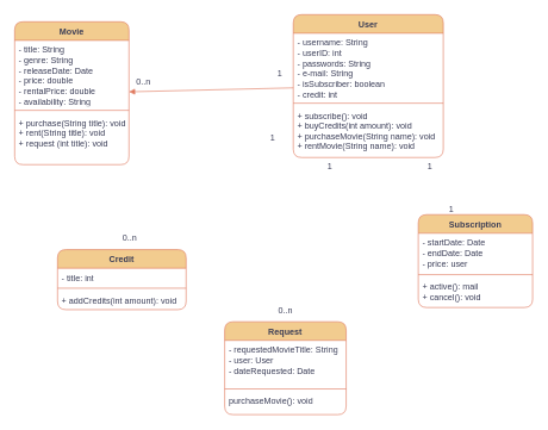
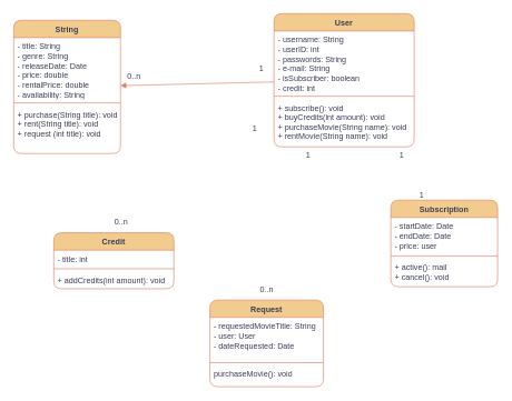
  <mxCell id="0" />
  <mxCell id="1" parent="0" />
- <mxCell id="2" value="Movie" style="swimlane;fontStyle=1;align=center;verticalAlign=top;childLayout=stackLayout;horizontal=1;startSize=26;horizontalStack=0;resizeParent=1;resizeParentMax=0;resizeLast=0;collapsible=1;marginBottom=0;whiteSpace=wrap;html=1;fillColor=#F2CC8F;fontColor=#393C56;strokeColor=#E07A5F;labelBackgroundColor=none;rounded=1;" parent="1" vertex="1"><mxGeometry x="20" y="30" width="160" height="200" as="geometry" /></mxCell>
+ <mxCell id="2" value="String" style="swimlane;fontStyle=1;align=center;verticalAlign=top;childLayout=stackLayout;horizontal=1;startSize=26;horizontalStack=0;resizeParent=1;resizeParentMax=0;resizeLast=0;collapsible=1;marginBottom=0;whiteSpace=wrap;html=1;fillColor=#F2CC8F;fontColor=#393C56;strokeColor=#E07A5F;labelBackgroundColor=none;rounded=1;" parent="1" vertex="1"><mxGeometry x="20" y="30" width="160" height="200" as="geometry" /></mxCell>
  <mxCell id="3" value="&lt;div&gt;&lt;span style=&quot;background-color: initial;&quot;&gt;- title: String&lt;/span&gt;&lt;/div&gt;&lt;div&gt;&lt;span style=&quot;background-color: initial;&quot;&gt;- genre: String&lt;/span&gt;&lt;/div&gt;&lt;div&gt;&lt;span style=&quot;background-color: initial;&quot;&gt;- releaseDate: Date&lt;/span&gt;&lt;/div&gt;&lt;div&gt;&lt;span style=&quot;background-color: initial;&quot;&gt;- price: double&lt;/span&gt;&lt;/div&gt;&lt;div&gt;&lt;span style=&quot;background-color: initial;&quot;&gt;- rentalPrice: double&lt;/span&gt;&lt;/div&gt;&lt;div&gt;&lt;span style=&quot;background-color: initial;&quot;&gt;- availability: String&lt;/span&gt;&lt;/div&gt;" style="text;strokeColor=none;fillColor=none;align=left;verticalAlign=top;spacingLeft=4;spacingRight=4;overflow=hidden;rotatable=0;points=[[0,0.5],[1,0.5]];portConstraint=eastwest;whiteSpace=wrap;html=1;labelBackgroundColor=none;fontColor=#393C56;rounded=1;" parent="2" vertex="1"><mxGeometry y="26" width="160" height="94" as="geometry" /></mxCell>
  <mxCell id="4" value="" style="line;strokeWidth=1;fillColor=none;align=left;verticalAlign=middle;spacingTop=-1;spacingLeft=3;spacingRight=3;rotatable=0;labelPosition=right;points=[];portConstraint=eastwest;strokeColor=#E07A5F;labelBackgroundColor=none;fontColor=#393C56;rounded=1;" parent="2" vertex="1"><mxGeometry y="120" width="160" height="8" as="geometry" /></mxCell>
  <mxCell id="5" value="&lt;span style=&quot;background-color: initial;&quot;&gt;+ purchase(String title): void&lt;/span&gt;&lt;div&gt;+ rent(String title): void&lt;/div&gt;&lt;div&gt;+ request (int title): void&lt;/div&gt;" style="text;strokeColor=none;fillColor=none;align=left;verticalAlign=top;spacingLeft=4;spacingRight=4;overflow=hidden;rotatable=0;points=[[0,0.5],[1,0.5]];portConstraint=eastwest;whiteSpace=wrap;html=1;labelBackgroundColor=none;fontColor=#393C56;rounded=1;" parent="2" vertex="1"><mxGeometry y="128" width="160" height="72" as="geometry" /></mxCell>
  <mxCell id="6" value="User" style="swimlane;fontStyle=1;align=center;verticalAlign=top;childLayout=stackLayout;horizontal=1;startSize=26;horizontalStack=0;resizeParent=1;resizeParentMax=0;resizeLast=0;collapsible=1;marginBottom=0;whiteSpace=wrap;html=1;fillColor=#F2CC8F;strokeColor=#E07A5F;fontColor=#393C56;labelBackgroundColor=none;rounded=1;" parent="1" vertex="1"><mxGeometry x="410" y="20" width="210" height="200" as="geometry" /></mxCell>
  <mxCell id="7" value="- username: String&lt;div&gt;- userID: int&lt;/div&gt;&lt;div&gt;- passwords: String&lt;/div&gt;&lt;div&gt;- e-mail: String&lt;/div&gt;&lt;div&gt;- isSubscriber: boolean&lt;/div&gt;&lt;div&gt;- credit: int&lt;/div&gt;" style="text;strokeColor=none;fillColor=none;align=left;verticalAlign=top;spacingLeft=4;spacingRight=4;overflow=hidden;rotatable=0;points=[[0,0.5],[1,0.5]];portConstraint=eastwest;whiteSpace=wrap;html=1;labelBackgroundColor=none;fontColor=#393C56;rounded=1;" parent="6" vertex="1"><mxGeometry y="26" width="210" height="94" as="geometry" /></mxCell>
  <mxCell id="8" value="" style="line;strokeWidth=1;fillColor=none;align=left;verticalAlign=middle;spacingTop=-1;spacingLeft=3;spacingRight=3;rotatable=0;labelPosition=right;points=[];portConstraint=eastwest;strokeColor=#E07A5F;labelBackgroundColor=none;fontColor=#393C56;rounded=1;" parent="6" vertex="1"><mxGeometry y="120" width="210" height="8" as="geometry" /></mxCell>
  <mxCell id="9" value="&lt;span style=&quot;background-color: initial;&quot;&gt;+ subscribe(): void&amp;nbsp;&lt;/span&gt;&lt;div&gt;+ buyCredits(int amount): void&lt;/div&gt;&lt;div&gt;+ purchaseMovie(String name): void&lt;/div&gt;&lt;div&gt;+ rentMovie(String name): void&lt;/div&gt;" style="text;strokeColor=none;fillColor=none;align=left;verticalAlign=top;spacingLeft=4;spacingRight=4;overflow=hidden;rotatable=0;points=[[0,0.5],[1,0.5]];portConstraint=eastwest;whiteSpace=wrap;html=1;labelBackgroundColor=none;fontColor=#393C56;rounded=1;" parent="6" vertex="1"><mxGeometry y="128" width="210" height="72" as="geometry" /></mxCell>
  <mxCell id="10" value="Subscription" style="swimlane;fontStyle=1;align=center;verticalAlign=top;childLayout=stackLayout;horizontal=1;startSize=26;horizontalStack=0;resizeParent=1;resizeParentMax=0;resizeLast=0;collapsible=1;marginBottom=0;whiteSpace=wrap;html=1;fillColor=#F2CC8F;fontColor=#393C56;strokeColor=#E07A5F;labelBackgroundColor=none;rounded=1;" parent="1" vertex="1"><mxGeometry x="585" y="300" width="160" height="130" as="geometry" /></mxCell>
  <mxCell id="11" value="- startDate: Date&lt;div&gt;- endDate: Date&lt;/div&gt;&lt;div&gt;- price: user&lt;/div&gt;" style="text;strokeColor=none;fillColor=none;align=left;verticalAlign=top;spacingLeft=4;spacingRight=4;overflow=hidden;rotatable=0;points=[[0,0.5],[1,0.5]];portConstraint=eastwest;whiteSpace=wrap;html=1;labelBackgroundColor=none;fontColor=#393C56;rounded=1;" parent="10" vertex="1"><mxGeometry y="26" width="160" height="54" as="geometry" /></mxCell>
  <mxCell id="12" value="" style="line;strokeWidth=1;fillColor=none;align=left;verticalAlign=middle;spacingTop=-1;spacingLeft=3;spacingRight=3;rotatable=0;labelPosition=right;points=[];portConstraint=eastwest;strokeColor=#E07A5F;labelBackgroundColor=none;fontColor=#393C56;rounded=1;" parent="10" vertex="1"><mxGeometry y="80" width="160" height="8" as="geometry" /></mxCell>
  <mxCell id="13" value="&lt;div&gt;+ active(): mail&lt;/div&gt;&lt;div&gt;+ cancel(): void&lt;/div&gt;" style="text;strokeColor=none;fillColor=none;align=left;verticalAlign=top;spacingLeft=4;spacingRight=4;overflow=hidden;rotatable=0;points=[[0,0.5],[1,0.5]];portConstraint=eastwest;whiteSpace=wrap;html=1;labelBackgroundColor=none;fontColor=#393C56;rounded=1;" parent="10" vertex="1"><mxGeometry y="88" width="160" height="42" as="geometry" /></mxCell>
  <mxCell id="14" value="Credit" style="swimlane;fontStyle=1;align=center;verticalAlign=top;childLayout=stackLayout;horizontal=1;startSize=26;horizontalStack=0;resizeParent=1;resizeParentMax=0;resizeLast=0;collapsible=1;marginBottom=0;whiteSpace=wrap;html=1;fillColor=#F2CC8F;fontColor=#393C56;strokeColor=#E07A5F;labelBackgroundColor=none;rounded=1;" parent="1" vertex="1"><mxGeometry x="80" y="349" width="180" height="84" as="geometry" /></mxCell>
  <mxCell id="15" value="- title: int" style="text;strokeColor=none;fillColor=none;align=left;verticalAlign=top;spacingLeft=4;spacingRight=4;overflow=hidden;rotatable=0;points=[[0,0.5],[1,0.5]];portConstraint=eastwest;whiteSpace=wrap;html=1;labelBackgroundColor=none;fontColor=#393C56;rounded=1;" parent="14" vertex="1"><mxGeometry y="26" width="180" height="24" as="geometry" /></mxCell>
  <mxCell id="16" value="" style="line;strokeWidth=1;fillColor=none;align=left;verticalAlign=middle;spacingTop=-1;spacingLeft=3;spacingRight=3;rotatable=0;labelPosition=right;points=[];portConstraint=eastwest;strokeColor=#E07A5F;labelBackgroundColor=none;fontColor=#393C56;rounded=1;" parent="14" vertex="1"><mxGeometry y="50" width="180" height="8" as="geometry" /></mxCell>
  <mxCell id="17" value="+ addCredits(int amount): void" style="text;strokeColor=none;fillColor=none;align=left;verticalAlign=top;spacingLeft=4;spacingRight=4;overflow=hidden;rotatable=0;points=[[0,0.5],[1,0.5]];portConstraint=eastwest;whiteSpace=wrap;html=1;labelBackgroundColor=none;fontColor=#393C56;rounded=1;" parent="14" vertex="1"><mxGeometry y="58" width="180" height="26" as="geometry" /></mxCell>
  <mxCell id="18" value="Request" style="swimlane;fontStyle=1;align=center;verticalAlign=top;childLayout=stackLayout;horizontal=1;startSize=26;horizontalStack=0;resizeParent=1;resizeParentMax=0;resizeLast=0;collapsible=1;marginBottom=0;whiteSpace=wrap;html=1;fillColor=#F2CC8F;fontColor=#393C56;strokeColor=#E07A5F;labelBackgroundColor=none;rounded=1;" parent="1" vertex="1"><mxGeometry x="314" y="450" width="170" height="130" as="geometry" /></mxCell>
  <mxCell id="19" value="- requestedMovieTitle: String&lt;div&gt;- user: User&lt;/div&gt;&lt;div&gt;- dateRequested: Date&lt;/div&gt;" style="text;strokeColor=none;fillColor=none;align=left;verticalAlign=top;spacingLeft=4;spacingRight=4;overflow=hidden;rotatable=0;points=[[0,0.5],[1,0.5]];portConstraint=eastwest;whiteSpace=wrap;html=1;labelBackgroundColor=none;fontColor=#393C56;rounded=1;" parent="18" vertex="1"><mxGeometry y="26" width="170" height="64" as="geometry" /></mxCell>
  <mxCell id="20" value="" style="line;strokeWidth=1;fillColor=none;align=left;verticalAlign=middle;spacingTop=-1;spacingLeft=3;spacingRight=3;rotatable=0;labelPosition=right;points=[];portConstraint=eastwest;strokeColor=#E07A5F;labelBackgroundColor=none;fontColor=#393C56;rounded=1;" parent="18" vertex="1"><mxGeometry y="90" width="170" height="8" as="geometry" /></mxCell>
  <mxCell id="21" value="purchaseMovie(): void" style="text;strokeColor=none;fillColor=none;align=left;verticalAlign=top;spacingLeft=4;spacingRight=4;overflow=hidden;rotatable=0;points=[[0,0.5],[1,0.5]];portConstraint=eastwest;whiteSpace=wrap;html=1;labelBackgroundColor=none;fontColor=#393C56;rounded=1;" parent="18" vertex="1"><mxGeometry y="98" width="170" height="32" as="geometry" /></mxCell>
  <mxCell id="22" value="" style="endArrow=none;startArrow=block;endFill=1;startFill=1;html=1;rounded=1;labelBackgroundColor=none;strokeColor=#E07A5F;fontColor=default;" parent="1" source="2" target="6" edge="1"><mxGeometry width="160" relative="1" as="geometry"><mxPoint x="300" y="290" as="sourcePoint" /><mxPoint x="460" y="290" as="targetPoint" /></mxGeometry></mxCell>
  <mxCell id="23" value="1" style="text;html=1;align=center;verticalAlign=middle;resizable=0;points=[];autosize=1;strokeColor=none;fillColor=none;labelBackgroundColor=none;fontColor=#393C56;rounded=1;" parent="1" vertex="1"><mxGeometry x="366" y="178" width="30" height="30" as="geometry" /></mxCell>
  <mxCell id="24" value="0..n" style="text;html=1;align=center;verticalAlign=middle;resizable=0;points=[];autosize=1;strokeColor=none;fillColor=none;labelBackgroundColor=none;fontColor=#393C56;rounded=1;" parent="1" vertex="1"><mxGeometry x="161" y="318" width="40" height="30" as="geometry" /></mxCell>
  <mxCell id="25" value="1" style="text;html=1;align=center;verticalAlign=middle;resizable=0;points=[];autosize=1;strokeColor=none;fillColor=none;labelBackgroundColor=none;fontColor=#393C56;rounded=1;" parent="1" vertex="1"><mxGeometry x="446" y="218" width="30" height="30" as="geometry" /></mxCell>
  <mxCell id="26" value="0..n" style="text;html=1;align=center;verticalAlign=middle;resizable=0;points=[];autosize=1;strokeColor=none;fillColor=none;labelBackgroundColor=none;fontColor=#393C56;rounded=1;" parent="1" vertex="1"><mxGeometry x="379" y="420" width="40" height="30" as="geometry" /></mxCell>
  <mxCell id="27" value="1" style="text;html=1;align=center;verticalAlign=middle;resizable=0;points=[];autosize=1;strokeColor=none;fillColor=none;labelBackgroundColor=none;fontColor=#393C56;rounded=1;" parent="1" vertex="1"><mxGeometry x="586" y="218" width="30" height="30" as="geometry" /></mxCell>
  <mxCell id="28" value="1" style="text;html=1;align=center;verticalAlign=middle;resizable=0;points=[];autosize=1;strokeColor=none;fillColor=none;labelBackgroundColor=none;fontColor=#393C56;rounded=1;" parent="1" vertex="1"><mxGeometry x="616" y="278" width="30" height="30" as="geometry" /></mxCell>
  <mxCell id="29" value="1" style="text;html=1;align=center;verticalAlign=middle;resizable=0;points=[];autosize=1;strokeColor=none;fillColor=none;labelBackgroundColor=none;fontColor=#393C56;rounded=1;" parent="1" vertex="1"><mxGeometry x="376" y="88" width="30" height="30" as="geometry" /></mxCell>
  <mxCell id="30" value="0..n" style="text;html=1;align=center;verticalAlign=middle;resizable=0;points=[];autosize=1;strokeColor=none;fillColor=none;labelBackgroundColor=none;fontColor=#393C56;rounded=1;" parent="1" vertex="1"><mxGeometry x="180" y="100" width="40" height="30" as="geometry" /></mxCell>
